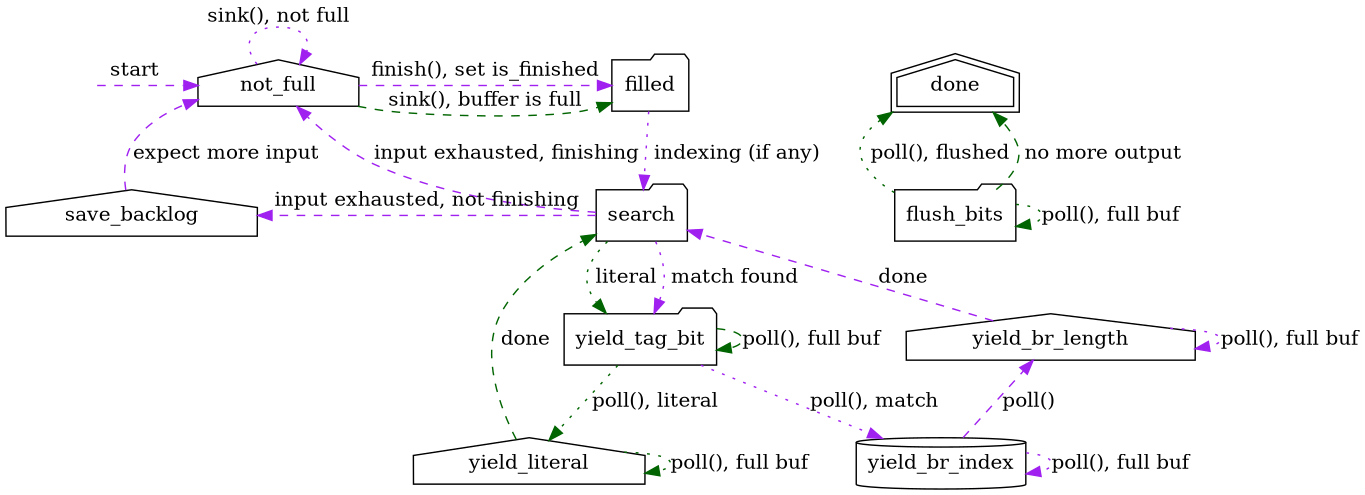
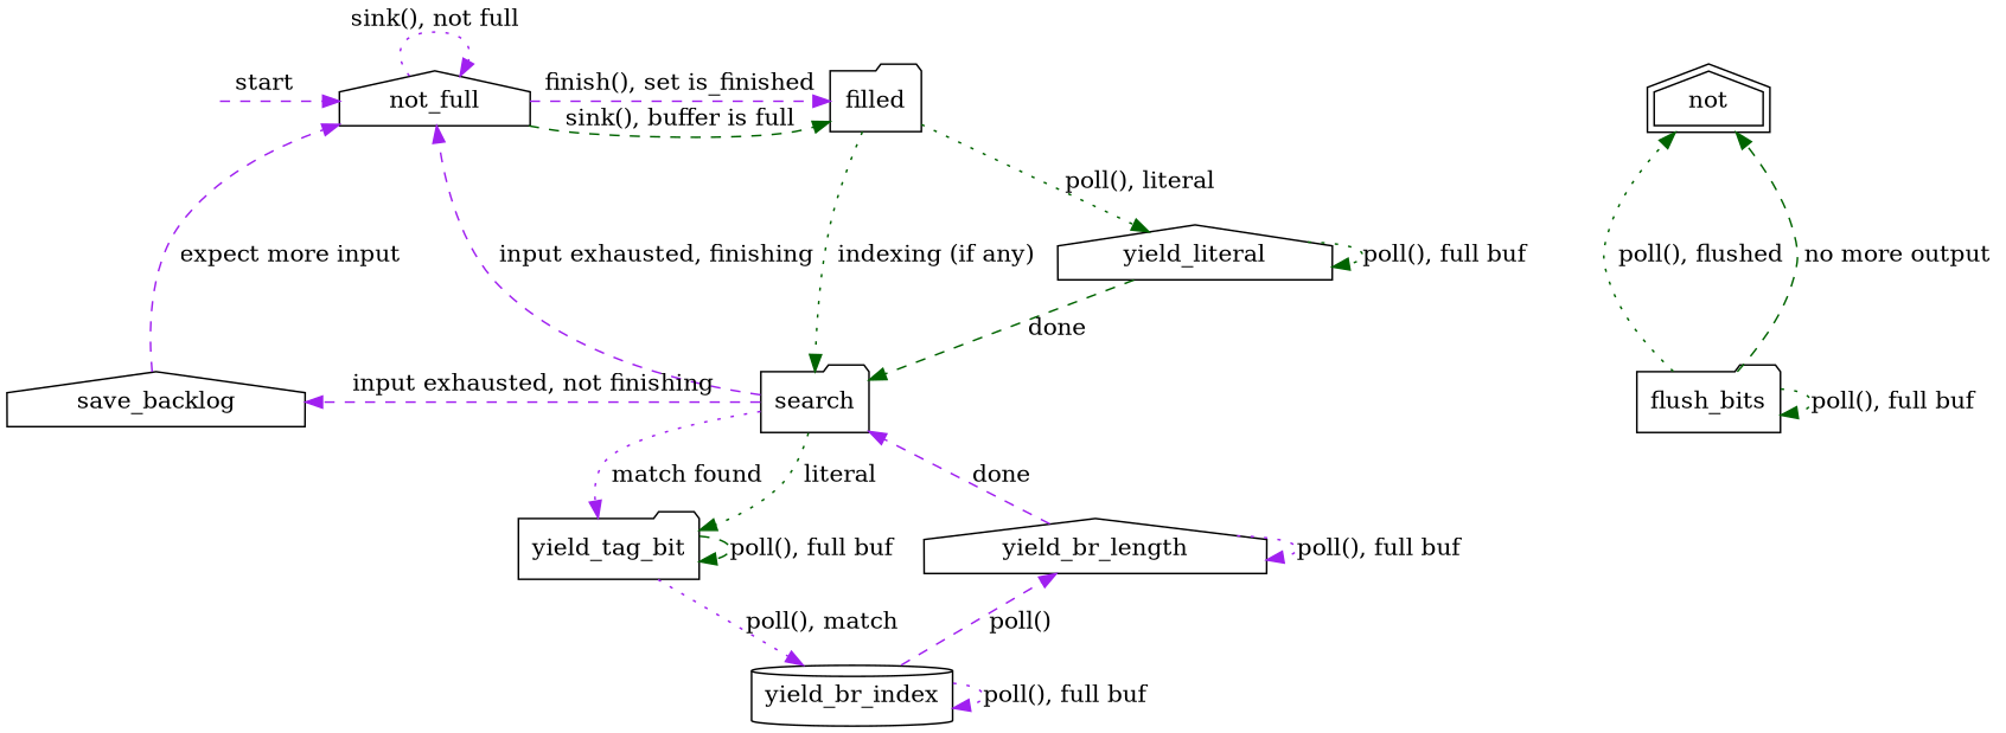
  digraph {
    node [shape=house]
    edge [color=purple style=dashed]
    start [shape=point style=invis]
    not_full
    filled [shape=folder]
-   done [peripheries=2]
+   done [peripheries=2 label=not]
    search [shape=folder]
    save_backlog
    flush_bits [shape=folder]
    yield_tag_bit [shape=folder]
    yield_br_length
    yield_literal
    yield_br_index [shape=cylinder]
    subgraph sub_1 {
      rank=same
      start
      not_full
      filled
      done
    }
    subgraph sub_2 {
      rank=same
      search
      save_backlog
      flush_bits
    }
    subgraph sub_3 {
      rank=same
      yield_tag_bit
      yield_br_length
    }
    start -> not_full [label="start    "]
    not_full -> not_full [headport=ne label="sink(), not full" style=dotted tailport=nw]
    not_full -> filled [color=darkgreen label="sink(), buffer is full"]
    not_full -> filled [label="finish(), set is_finished"]
-   filled -> search [label=" indexing (if any) " style=dotted]
+   filled -> search [color=darkgreen label=" indexing (if any) " style=dotted]
    search -> not_full [label="input exhausted, finishing"]
    search -> save_backlog [constraint=false label="input exhausted, not finishing"]
    search -> yield_tag_bit [color=darkgreen label=" literal " style=dotted]
    search -> yield_tag_bit [label=" match found " style=dotted]
    save_backlog -> not_full [label="expect more input"]
    flush_bits -> done [color=darkgreen label=" poll(), flushed " style=dotted]
    flush_bits -> done [color=darkgreen label=" no more output "]
    flush_bits -> flush_bits [color=darkgreen label="poll(), full buf" style=dotted]
    yield_tag_bit -> yield_tag_bit [color=darkgreen label="poll(), full buf"]
-   yield_tag_bit -> yield_literal [color=darkgreen label="poll(), literal" style=dotted]
+   filled -> yield_literal [color=darkgreen label="poll(), literal" style=dotted]
    yield_tag_bit -> yield_br_index [label="poll(), match" style=dotted]
    yield_br_length -> search [label=done]
    yield_br_length -> yield_br_length [label="poll(), full buf" style=dotted]
    yield_literal -> search [color=darkgreen label=done]
    yield_literal -> yield_literal [color=darkgreen label="poll(), full buf" style=dotted]
    yield_br_index -> yield_br_length [label="poll()"]
    yield_br_index -> yield_br_index [label="poll(), full buf" style=dotted]
  }
